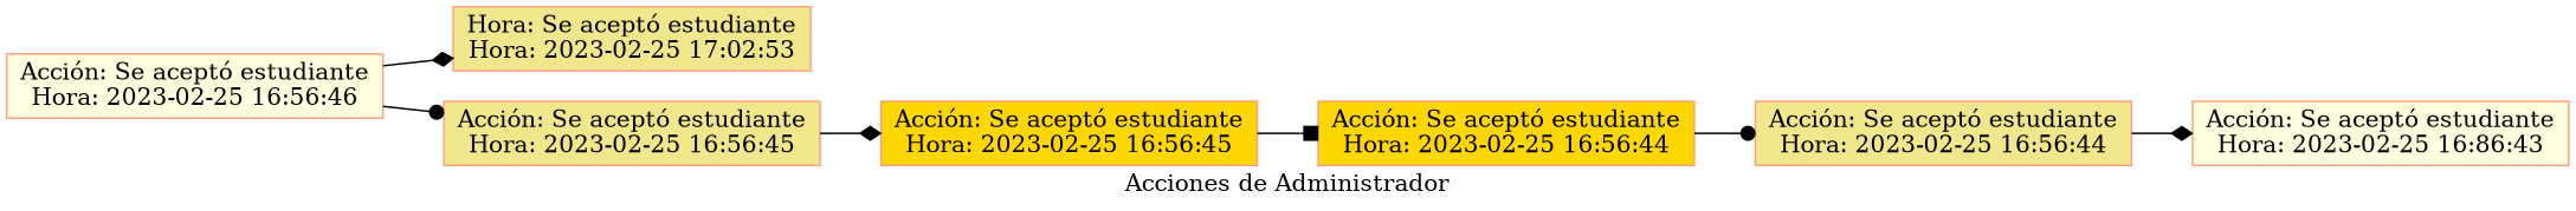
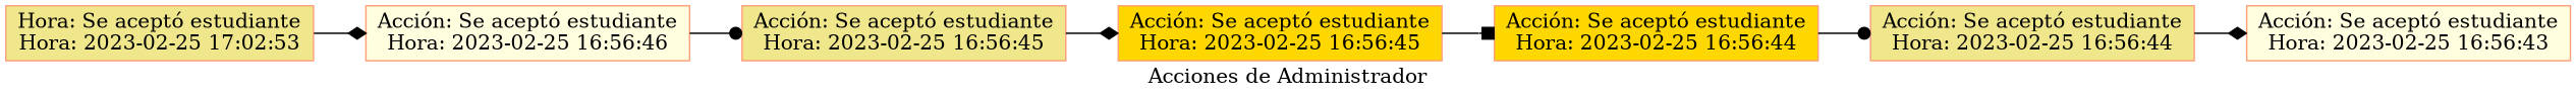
  digraph {
    label="Acciones de Administrador"
    rankdir=LR
    node [color=lightsalmon fillcolor=khaki shape=rectangle style=filled]
    edge [arrowhead=diamond]
    n1 [label="Hora: Se aceptó estudiante\nHora: 2023-02-25 17:02:53"]
    n2 [fillcolor=lightyellow label="Acción: Se aceptó estudiante\nHora: 2023-02-25 16:56:46"]
    n3 [label="Acción: Se aceptó estudiante\nHora: 2023-02-25 16:56:45"]
    n4 [fillcolor=gold label="Acción: Se aceptó estudiante\nHora: 2023-02-25 16:56:45"]
    n5 [fillcolor=gold label="Acción: Se aceptó estudiante\nHora: 2023-02-25 16:56:44"]
    n6 [label="Acción: Se aceptó estudiante\nHora: 2023-02-25 16:56:44"]
-   n7 [fillcolor=lightyellow label="Acción: Se aceptó estudiante\nHora: 2023-02-25 16:86:43"]
-   n2 -> n1
+   n7 [fillcolor=lightyellow label="Acción: Se aceptó estudiante\nHora: 2023-02-25 16:56:43"]
+   n1 -> n2
    n2 -> n3 [arrowhead=dot]
    n3 -> n4
    n4 -> n5 [arrowhead=box]
    n5 -> n6 [arrowhead=dot]
    n6 -> n7
  }
